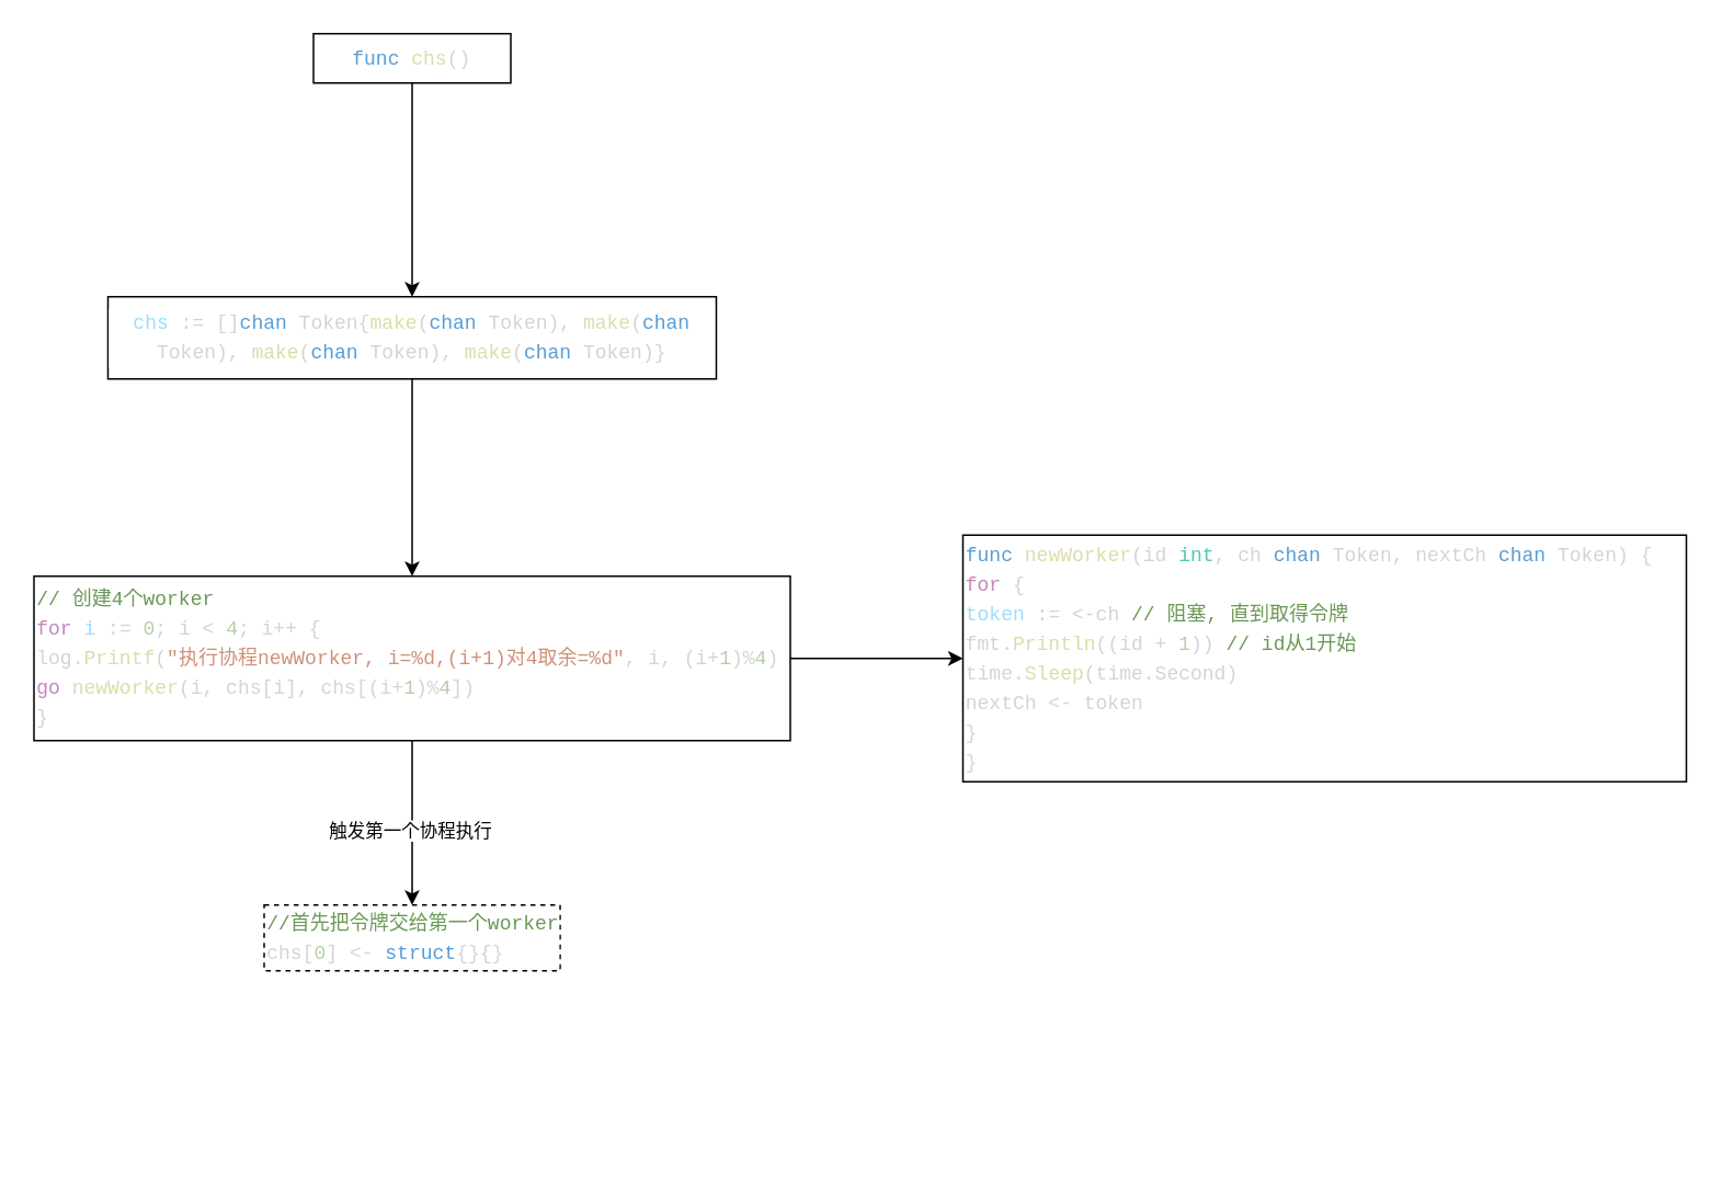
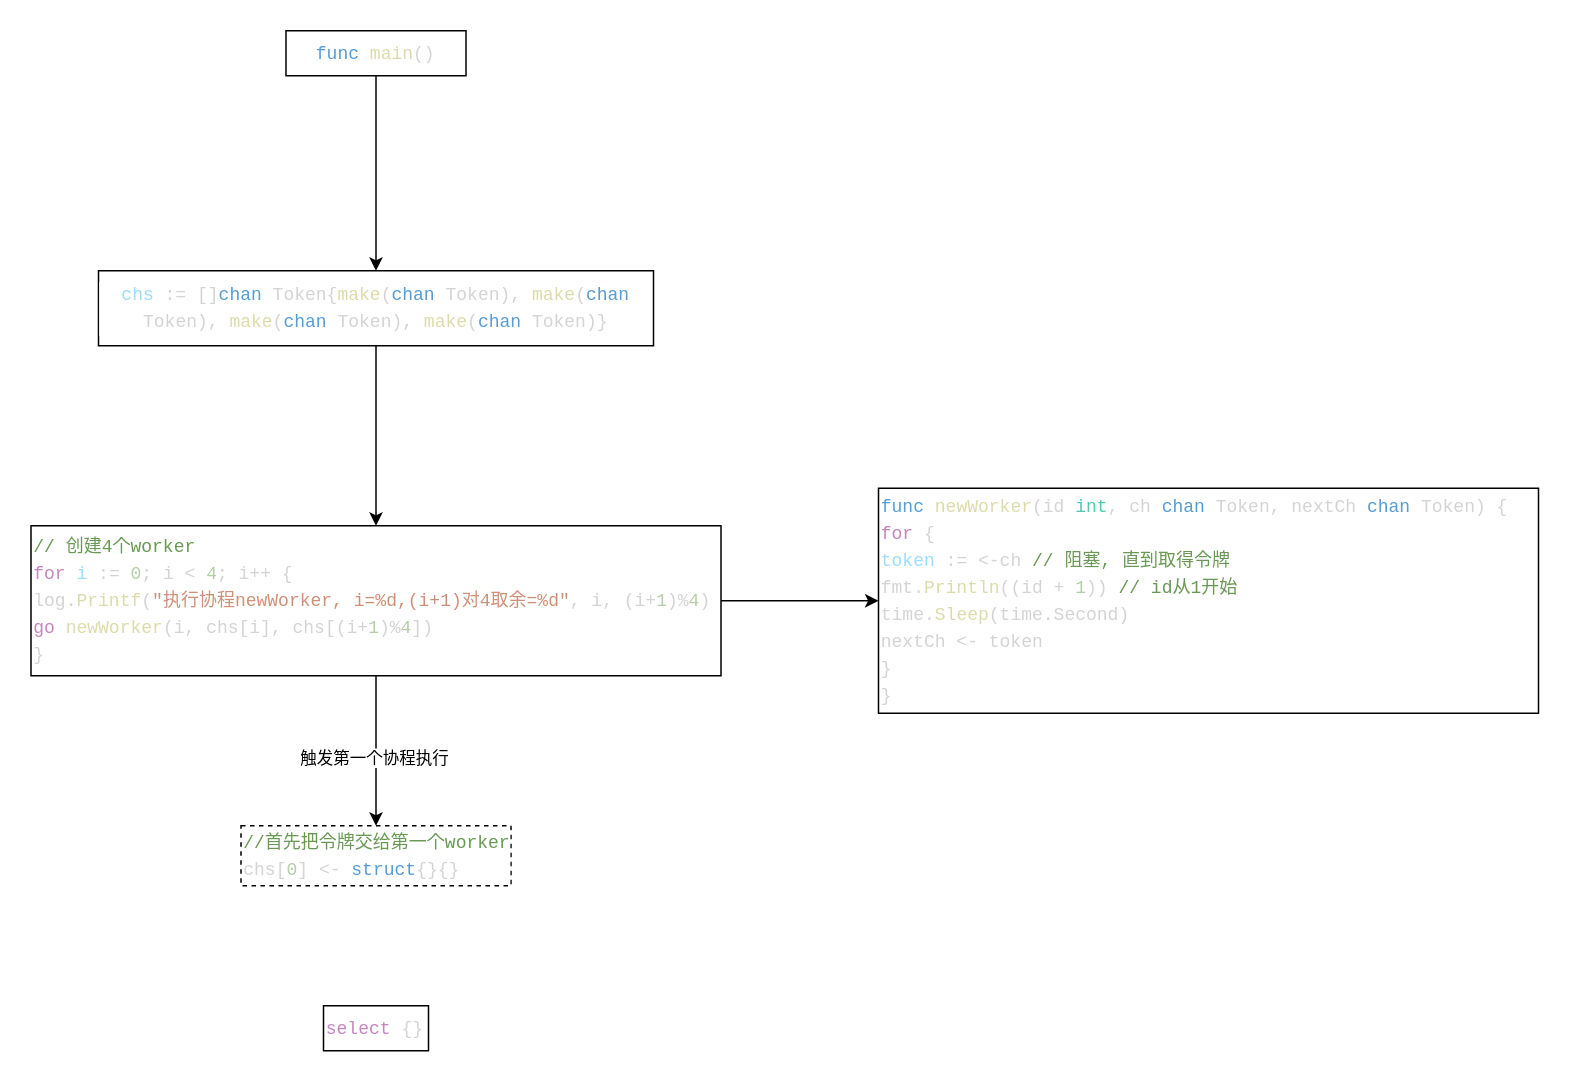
  <mxCell id="0" />
  <mxCell id="1" parent="0" />
  <mxCell id="2" style="edgeStyle=orthogonalEdgeStyle;rounded=0;orthogonalLoop=1;jettySize=auto;html=1;exitX=0.5;exitY=1;exitDx=0;exitDy=0;labelBackgroundColor=#ffffff;" edge="1" parent="1" source="3" target="5"><mxGeometry relative="1" as="geometry" /></mxCell>
- <mxCell id="3" value="&lt;div style=&quot;color: rgb(212, 212, 212); font-family: menlo, monaco, &amp;quot;courier new&amp;quot;, monospace; line-height: 18px;&quot;&gt;&lt;span style=&quot;color: #569cd6&quot;&gt;func&lt;/span&gt; &lt;span style=&quot;color: #dcdcaa&quot;&gt;chs&lt;/span&gt;()&lt;/div&gt;" style="whiteSpace=wrap;html=1;labelBackgroundColor=#ffffff;" vertex="1" parent="1"><mxGeometry x="190" y="20" width="120" height="30" as="geometry" /></mxCell>
+ <mxCell id="3" value="&lt;div style=&quot;color: rgb(212, 212, 212); font-family: menlo, monaco, &amp;quot;courier new&amp;quot;, monospace; line-height: 18px;&quot;&gt;&lt;span style=&quot;color: #569cd6&quot;&gt;func&lt;/span&gt; &lt;span style=&quot;color: #dcdcaa&quot;&gt;main&lt;/span&gt;()&lt;/div&gt;" style="whiteSpace=wrap;html=1;labelBackgroundColor=#ffffff;" vertex="1" parent="1"><mxGeometry x="190" y="20" width="120" height="30" as="geometry" /></mxCell>
  <mxCell id="4" style="edgeStyle=orthogonalEdgeStyle;rounded=0;orthogonalLoop=1;jettySize=auto;html=1;exitX=0.5;exitY=1;exitDx=0;exitDy=0;labelBackgroundColor=#ffffff;" edge="1" parent="1" source="5" target="9"><mxGeometry relative="1" as="geometry" /></mxCell>
  <mxCell id="5" value="&lt;div style=&quot;color: rgb(212, 212, 212); font-family: menlo, monaco, &amp;quot;courier new&amp;quot;, monospace; line-height: 18px;&quot;&gt;&lt;span style=&quot;color: #9cdcfe&quot;&gt;chs&lt;/span&gt; := []&lt;span style=&quot;color: #569cd6&quot;&gt;chan&lt;/span&gt; Token{&lt;span style=&quot;color: #dcdcaa&quot;&gt;make&lt;/span&gt;(&lt;span style=&quot;color: #569cd6&quot;&gt;chan&lt;/span&gt; Token), &lt;span style=&quot;color: #dcdcaa&quot;&gt;make&lt;/span&gt;(&lt;span style=&quot;color: #569cd6&quot;&gt;chan&lt;/span&gt; Token), &lt;span style=&quot;color: #dcdcaa&quot;&gt;make&lt;/span&gt;(&lt;span style=&quot;color: #569cd6&quot;&gt;chan&lt;/span&gt; Token), &lt;span style=&quot;color: #dcdcaa&quot;&gt;make&lt;/span&gt;(&lt;span style=&quot;color: #569cd6&quot;&gt;chan&lt;/span&gt; Token)}&lt;/div&gt;" style="whiteSpace=wrap;html=1;labelBackgroundColor=#ffffff;" vertex="1" parent="1"><mxGeometry x="65" y="180" width="370" height="50" as="geometry" /></mxCell>
  <mxCell id="6" style="edgeStyle=orthogonalEdgeStyle;rounded=0;orthogonalLoop=1;jettySize=auto;html=1;exitX=1;exitY=0.5;exitDx=0;exitDy=0;labelBackgroundColor=#ffffff;" edge="1" parent="1" source="9" target="10"><mxGeometry relative="1" as="geometry" /></mxCell>
  <mxCell id="7" style="edgeStyle=orthogonalEdgeStyle;rounded=0;orthogonalLoop=1;jettySize=auto;html=1;exitX=0.5;exitY=1;exitDx=0;exitDy=0;labelBackgroundColor=#ffffff;" edge="1" parent="1" source="9" target="11"><mxGeometry relative="1" as="geometry" /></mxCell>
  <mxCell id="8" value="触发第一个协程执行" style="edgeLabel;html=1;align=center;verticalAlign=middle;resizable=0;points=[];" vertex="1" connectable="0" parent="7"><mxGeometry x="0.08" y="-2" relative="1" as="geometry"><mxPoint as="offset" /></mxGeometry></mxCell>
  <mxCell id="9" value="&lt;div style=&quot;color: rgb(212, 212, 212); font-family: menlo, monaco, &amp;quot;courier new&amp;quot;, monospace; line-height: 18px;&quot;&gt;&lt;div&gt;    &lt;span style=&quot;color: #6a9955&quot;&gt;// 创建4个worker&lt;/span&gt;&lt;/div&gt;&lt;div&gt;    &lt;span style=&quot;color: #c586c0&quot;&gt;for&lt;/span&gt; &lt;span style=&quot;color: #9cdcfe&quot;&gt;i&lt;/span&gt; := &lt;span style=&quot;color: #b5cea8&quot;&gt;0&lt;/span&gt;; i &amp;lt; &lt;span style=&quot;color: #b5cea8&quot;&gt;4&lt;/span&gt;; i++ {&lt;/div&gt;&lt;div&gt;        log.&lt;span style=&quot;color: #dcdcaa&quot;&gt;Printf&lt;/span&gt;(&lt;span style=&quot;color: #ce9178&quot;&gt;&quot;执行协程newWorker, i=%d,(i+1)对4取余=%d&quot;&lt;/span&gt;, i, (i+&lt;span style=&quot;color: #b5cea8&quot;&gt;1&lt;/span&gt;)%&lt;span style=&quot;color: #b5cea8&quot;&gt;4&lt;/span&gt;)&lt;/div&gt;&lt;div&gt;        &lt;span style=&quot;color: #c586c0&quot;&gt;go&lt;/span&gt; &lt;span style=&quot;color: #dcdcaa&quot;&gt;newWorker&lt;/span&gt;(i, chs[i], chs[(i+&lt;span style=&quot;color: #b5cea8&quot;&gt;1&lt;/span&gt;)%&lt;span style=&quot;color: #b5cea8&quot;&gt;4&lt;/span&gt;])&lt;/div&gt;&lt;div&gt;    }&lt;/div&gt;&lt;/div&gt;" style="whiteSpace=wrap;html=1;labelBackgroundColor=#ffffff;align=left;" vertex="1" parent="1"><mxGeometry x="20" y="350" width="460" height="100" as="geometry" /></mxCell>
  <mxCell id="10" value="&lt;div style=&quot;color: rgb(212 , 212 , 212) ; font-family: &amp;#34;menlo&amp;#34; , &amp;#34;monaco&amp;#34; , &amp;#34;courier new&amp;#34; , monospace ; line-height: 18px&quot;&gt;&lt;div&gt;&lt;span style=&quot;color: #569cd6&quot;&gt;func&lt;/span&gt; &lt;span style=&quot;color: #dcdcaa&quot;&gt;newWorker&lt;/span&gt;(id &lt;span style=&quot;color: #4ec9b0&quot;&gt;int&lt;/span&gt;, ch &lt;span style=&quot;color: #569cd6&quot;&gt;chan&lt;/span&gt; Token, nextCh &lt;span style=&quot;color: #569cd6&quot;&gt;chan&lt;/span&gt; Token) {&lt;/div&gt;&lt;div&gt;    &lt;span style=&quot;color: #c586c0&quot;&gt;for&lt;/span&gt; {&lt;/div&gt;&lt;div&gt;        &lt;span style=&quot;color: #9cdcfe&quot;&gt;token&lt;/span&gt; := &amp;lt;-ch         &lt;span style=&quot;color: #6a9955&quot;&gt;// 阻塞, 直到取得令牌&lt;/span&gt;&lt;/div&gt;&lt;div&gt;        fmt.&lt;span style=&quot;color: #dcdcaa&quot;&gt;Println&lt;/span&gt;((id + &lt;span style=&quot;color: #b5cea8&quot;&gt;1&lt;/span&gt;)) &lt;span style=&quot;color: #6a9955&quot;&gt;// id从1开始&lt;/span&gt;&lt;/div&gt;&lt;div&gt;        time.&lt;span style=&quot;color: #dcdcaa&quot;&gt;Sleep&lt;/span&gt;(time.Second)&lt;/div&gt;&lt;div&gt;        nextCh &amp;lt;- token&lt;/div&gt;&lt;div&gt;    }&lt;/div&gt;&lt;div&gt;}&lt;/div&gt;&lt;/div&gt;" style="whiteSpace=wrap;html=1;labelBackgroundColor=#ffffff;align=left;" vertex="1" parent="1"><mxGeometry x="585" y="325" width="440" height="150" as="geometry" /></mxCell>
  <mxCell id="11" value="&lt;div style=&quot;color: rgb(212, 212, 212); font-family: menlo, monaco, &amp;quot;courier new&amp;quot;, monospace; line-height: 18px;&quot;&gt;&lt;div&gt;    &lt;span style=&quot;color: #6a9955&quot;&gt;//首先把令牌交给第一个worker&lt;/span&gt;&lt;/div&gt;&lt;div&gt;    chs[&lt;span style=&quot;color: #b5cea8&quot;&gt;0&lt;/span&gt;] &amp;lt;- &lt;span style=&quot;color: #569cd6&quot;&gt;struct&lt;/span&gt;{}{}&lt;/div&gt;&lt;/div&gt;" style="whiteSpace=wrap;html=1;labelBackgroundColor=#ffffff;align=left;dashed=1;" vertex="1" parent="1"><mxGeometry x="160" y="550" width="180" height="40" as="geometry" /></mxCell>
+ <mxCell id="12" value="&lt;div style=&quot;color: rgb(212, 212, 212); font-family: menlo, monaco, &amp;quot;courier new&amp;quot;, monospace; line-height: 18px;&quot;&gt;&lt;span style=&quot;color: #c586c0&quot;&gt;select&lt;/span&gt; {}&lt;/div&gt;" style="whiteSpace=wrap;html=1;labelBackgroundColor=#ffffff;align=left;" vertex="1" parent="1"><mxGeometry x="215" y="670" width="70" height="30" as="geometry" /></mxCell>
